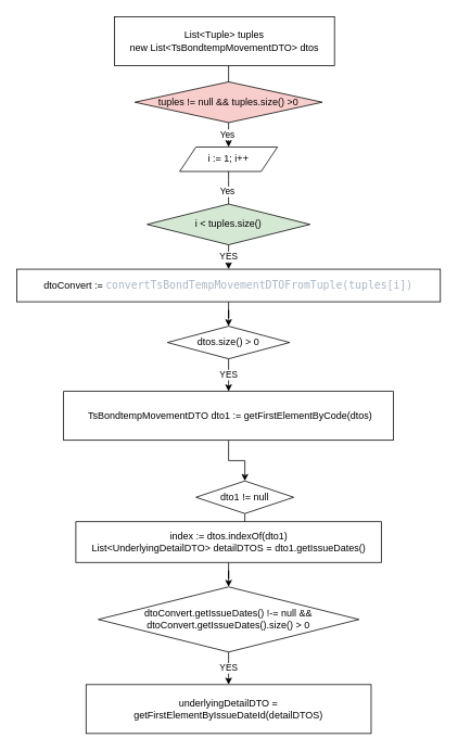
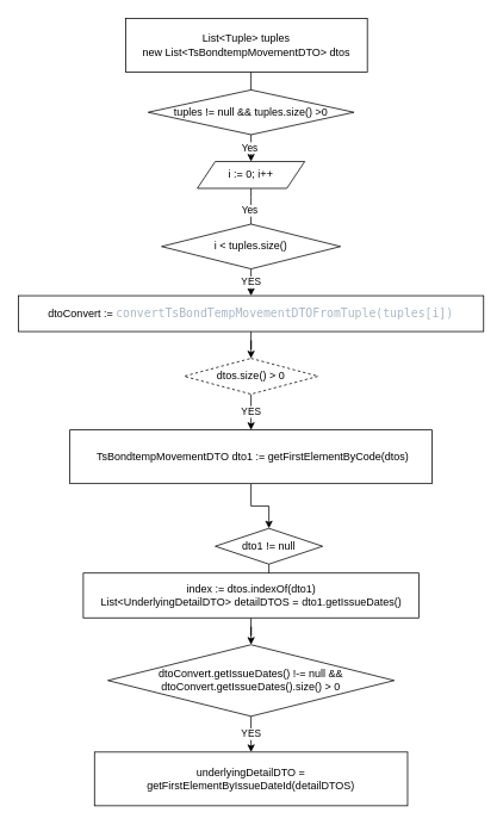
  <mxCell id="0" />
  <mxCell id="1" parent="0" />
  <mxCell id="2" value="" style="endArrow=classic;html=1;exitX=0.5;exitY=1;exitDx=0;exitDy=0;" edge="1" parent="1"><mxGeometry width="50" height="50" relative="1" as="geometry"><mxPoint x="280" as="sourcePoint" y="80" /><mxPoint x="280" y="130" as="targetPoint" /></mxGeometry></mxCell>
- <mxCell id="3" value="tuples != null &amp;amp;&amp;amp; tuples.size() &amp;gt;0" style="rhombus;whiteSpace=wrap;html=1;fillColor=#f8cecc;" vertex="1" parent="1"><mxGeometry x="165" y="100" width="230" height="50" as="geometry" /></mxCell>
+ <mxCell id="3" value="tuples != null &amp;amp;&amp;amp; tuples.size() &amp;gt;0" style="rhombus;whiteSpace=wrap;html=1;" vertex="1" parent="1"><mxGeometry x="165" y="100" width="230" height="50" as="geometry" /></mxCell>
  <mxCell id="4" value="Yes&amp;nbsp;" style="endArrow=classic;html=1;exitX=0.5;exitY=1;exitDx=0;exitDy=0;" edge="1" parent="1" source="9"><mxGeometry width="50" height="50" relative="1" as="geometry"><mxPoint x="270" y="360" as="sourcePoint" /><mxPoint x="280" y="260" as="targetPoint" /><Array as="points"><mxPoint x="280" y="230" /></Array></mxGeometry></mxCell>
  <mxCell id="5" value="YES" style="edgeStyle=orthogonalEdgeStyle;rounded=0;orthogonalLoop=1;jettySize=auto;html=1;" edge="1" parent="1" source="6" target="8"><mxGeometry relative="1" as="geometry" /></mxCell>
- <mxCell id="6" value="i &amp;lt; tuples.size()" style="rhombus;whiteSpace=wrap;html=1;fillColor=#d5e8d4;" vertex="1" parent="1"><mxGeometry x="180" y="250" width="200" height="50" as="geometry" /></mxCell>
+ <mxCell id="6" value="i &amp;lt; tuples.size()" style="rhombus;whiteSpace=wrap;html=1;" vertex="1" parent="1"><mxGeometry x="180" y="250" width="200" height="50" as="geometry" /></mxCell>
  <mxCell id="7" value="" style="edgeStyle=orthogonalEdgeStyle;rounded=0;orthogonalLoop=1;jettySize=auto;html=1;" edge="1" parent="1" source="8" target="13"><mxGeometry relative="1" as="geometry" /></mxCell>
  <mxCell id="8" value="&lt;span style=&quot;background-color: rgb(255 , 255 , 255)&quot;&gt;dtoConvert :=&amp;nbsp;&lt;span style=&quot;color: rgb(169 , 183 , 198) ; font-family: &amp;#34;jetbrains mono&amp;#34; , monospace ; font-size: 9.8pt&quot;&gt;convertTsBondTempMovementDTOFromTuple(tuples[i])&lt;/span&gt;&lt;/span&gt;" style="whiteSpace=wrap;html=1;" vertex="1" parent="1"><mxGeometry x="20" y="330" width="520" height="40" as="geometry" /></mxCell>
- <mxCell id="9" value="i := 1; i++" style="shape=parallelogram;perimeter=parallelogramPerimeter;whiteSpace=wrap;html=1;fixedSize=1;" vertex="1" parent="1"><mxGeometry x="220" y="180" width="120" height="30" as="geometry" /></mxCell>
+ <mxCell id="9" value="i := 0; i++" style="shape=parallelogram;perimeter=parallelogramPerimeter;whiteSpace=wrap;html=1;fixedSize=1;" vertex="1" parent="1"><mxGeometry x="220" y="180" width="120" height="30" as="geometry" /></mxCell>
  <mxCell id="10" value="Yes&amp;nbsp;" style="endArrow=classic;html=1;exitX=0.5;exitY=1;exitDx=0;exitDy=0;" edge="1" parent="1" source="3"><mxGeometry width="50" height="50" relative="1" as="geometry"><mxPoint x="280" y="180" as="sourcePoint" /><mxPoint x="280" y="180" as="targetPoint" /><Array as="points"><mxPoint x="280" y="180" /></Array></mxGeometry></mxCell>
  <mxCell id="11" value="List&amp;lt;Tuple&amp;gt; tuples&lt;br&gt;new List&amp;lt;TsBondtempMovementDTO&amp;gt; dtos" style="rounded=0;whiteSpace=wrap;html=1;" vertex="1" parent="1"><mxGeometry x="140" y="20" width="270" height="60" as="geometry" /></mxCell>
  <mxCell id="12" value="YES" style="edgeStyle=orthogonalEdgeStyle;rounded=0;orthogonalLoop=1;jettySize=auto;html=1;" edge="1" parent="1" source="13" target="15"><mxGeometry relative="1" as="geometry" /></mxCell>
- <mxCell id="13" value="dtos.size() &amp;gt; 0" style="rhombus;whiteSpace=wrap;html=1;" vertex="1" parent="1"><mxGeometry x="205" y="400" width="150" height="40" as="geometry" /></mxCell>
+ <mxCell id="13" value="dtos.size() &amp;gt; 0" style="rhombus;whiteSpace=wrap;html=1;dashed=1;" vertex="1" parent="1"><mxGeometry x="205" y="400" width="150" height="40" as="geometry" /></mxCell>
  <mxCell id="14" value="" style="edgeStyle=orthogonalEdgeStyle;rounded=0;orthogonalLoop=1;jettySize=auto;html=1;" edge="1" parent="1" source="15" target="17"><mxGeometry relative="1" as="geometry" /></mxCell>
  <mxCell id="15" value="&amp;nbsp;TsBondtempMovementDTO dto1 := getFirstElementByCode(dtos)" style="whiteSpace=wrap;html=1;" vertex="1" parent="1"><mxGeometry x="77.5" y="480" width="405" height="60" as="geometry" /></mxCell>
  <mxCell id="16" value="YES" style="edgeStyle=orthogonalEdgeStyle;rounded=0;orthogonalLoop=1;jettySize=auto;html=1;" edge="1" parent="1" source="17" target="20"><mxGeometry relative="1" as="geometry" /></mxCell>
  <mxCell id="17" value="dto1 != null" style="rhombus;whiteSpace=wrap;html=1;" vertex="1" parent="1"><mxGeometry x="240" y="590" width="120" height="40" as="geometry" /></mxCell>
  <mxCell id="18" style="edgeStyle=orthogonalEdgeStyle;rounded=0;orthogonalLoop=1;jettySize=auto;html=1;exitX=0.5;exitY=1;exitDx=0;exitDy=0;" edge="1" parent="1" source="17" target="17"><mxGeometry relative="1" as="geometry" /></mxCell>
  <mxCell id="19" value="" style="edgeStyle=orthogonalEdgeStyle;rounded=0;orthogonalLoop=1;jettySize=auto;html=1;" edge="1" parent="1" source="20" target="22"><mxGeometry relative="1" as="geometry" /></mxCell>
  <mxCell id="20" value="index := dtos.indexOf(dto1)&lt;br&gt;List&amp;lt;UnderlyingDetailDTO&amp;gt; detailDTOS = dto1.getIssueDates()" style="whiteSpace=wrap;html=1;" vertex="1" parent="1"><mxGeometry x="92.5" y="640" width="375" height="50" as="geometry" /></mxCell>
  <mxCell id="21" value="YES" style="edgeStyle=orthogonalEdgeStyle;rounded=0;orthogonalLoop=1;jettySize=auto;html=1;" edge="1" parent="1" source="22" target="23"><mxGeometry relative="1" as="geometry" /></mxCell>
  <mxCell id="22" value="dtoConvert.getIssueDates() !-= null &amp;amp;&amp;amp; dtoConvert.getIssueDates().size() &amp;gt; 0" style="rhombus;whiteSpace=wrap;html=1;" vertex="1" parent="1"><mxGeometry x="120" y="720" width="320" height="80" as="geometry" /></mxCell>
  <mxCell id="23" value="underlyingDetailDTO = getFirstElementByIssueDateId(detailDTOS)" style="whiteSpace=wrap;html=1;" vertex="1" parent="1"><mxGeometry x="105" y="840" width="350" height="60" as="geometry" /></mxCell>
